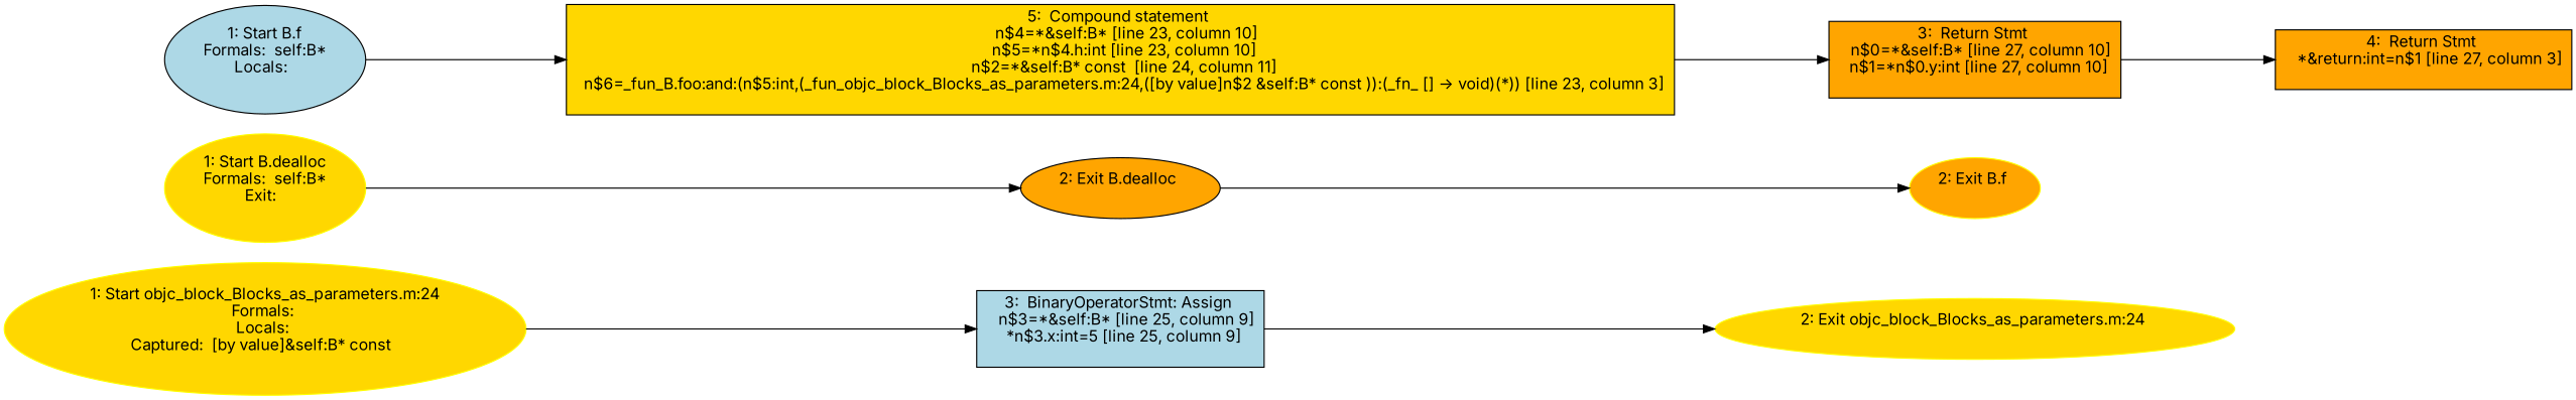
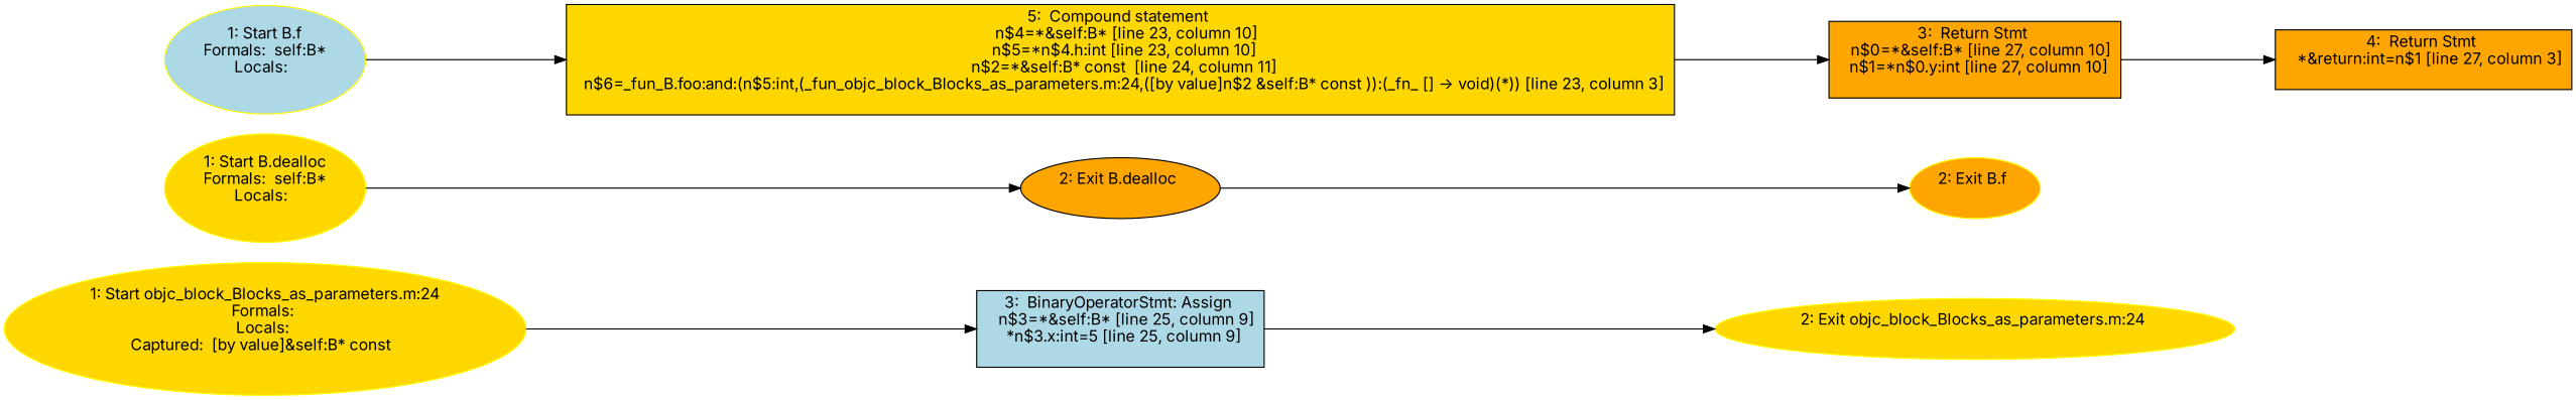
  digraph {
    fontname=Inter
    rankdir=LR
    node [color=yellow fillcolor=gold fontname=Inter style=filled]
    edge [fontname=Inter]
    n1 [label="1: Start objc_block_Blocks_as_parameters.m:24\nFormals: \nLocals: \nCaptured:  [by value]&self:B* const  \n  "]
    n2 [fillcolor=lightblue label="3:  BinaryOperatorStmt: Assign \n   n$3=*&self:B* [line 25, column 9]\n  *n$3.x:int=5 [line 25, column 9]\n " shape=box color=""]
    n3 [label="2: Exit objc_block_Blocks_as_parameters.m:24 \n  "]
-   n4 [label="1: Start B.dealloc\nFormals:  self:B*\nExit:  \n  "]
+   n4 [label="1: Start B.dealloc\nFormals:  self:B*\nLocals:  \n  "]
    n5 [color=black fillcolor=orange label="2: Exit B.dealloc \n  "]
    n6 [fillcolor=orange label="2: Exit B.f \n  "]
-   n7 [color=black fillcolor=lightblue label="1: Start B.f\nFormals:  self:B*\nLocals:  \n  "]
+   n7 [fillcolor=lightblue label="1: Start B.f\nFormals:  self:B*\nLocals:  \n  "]
    n8 [label="5:  Compound statement \n   n$4=*&self:B* [line 23, column 10]\n  n$5=*n$4.h:int [line 23, column 10]\n  n$2=*&self:B* const  [line 24, column 11]\n  n$6=_fun_B.foo:and:(n$5:int,(_fun_objc_block_Blocks_as_parameters.m:24,([by value]n$2 &self:B* const )):(_fn_ [] -> void)(*)) [line 23, column 3]\n " shape=box color=""]
    n9 [fillcolor=orange label="3:  Return Stmt \n   n$0=*&self:B* [line 27, column 10]\n  n$1=*n$0.y:int [line 27, column 10]\n " shape=box color=""]
    n10 [fillcolor=orange label="4:  Return Stmt \n   *&return:int=n$1 [line 27, column 3]\n " shape=box color=""]
    n1 -> n2
    n2 -> n3
    n4 -> n5
    n5 -> n6
    n7 -> n8
    n8 -> n9
    n9 -> n10
  }
